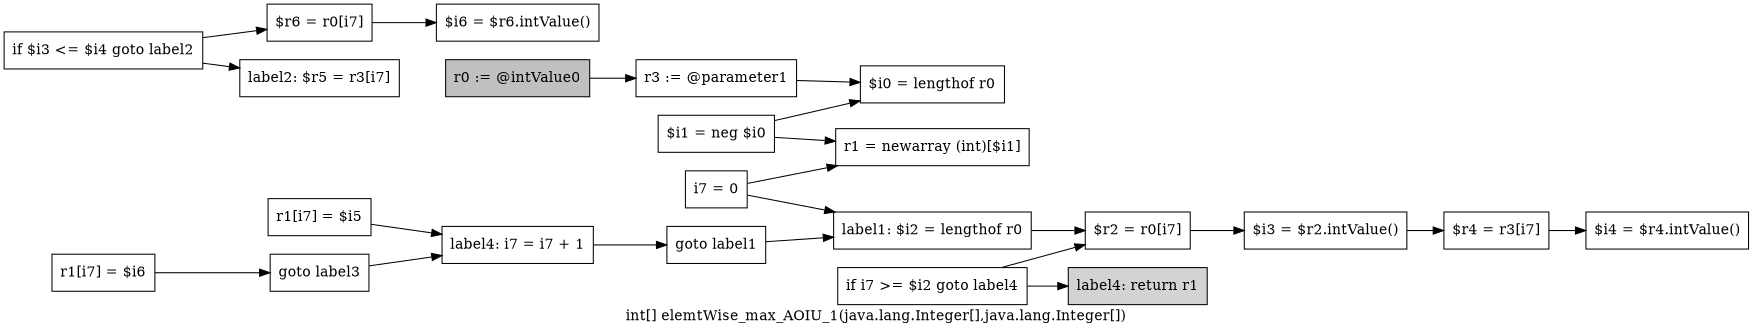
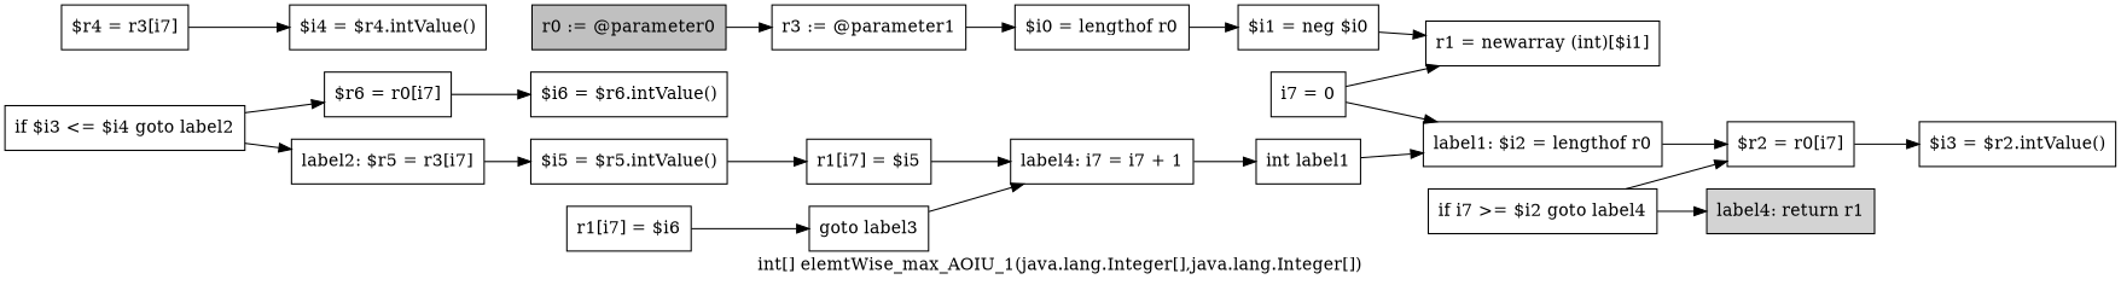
  digraph {
    fontname="DejaVu Serif"
    label="int[] elemtWise_max_AOIU_1(java.lang.Integer[],java.lang.Integer[])"
    rankdir=LR
    node [fontname="DejaVu Serif" shape=box]
    edge [fontname="DejaVu Serif"]
-   n1 [fillcolor=gray label="r0 := @intValue0" style=filled]
+   n1 [fillcolor=gray label="r0 := @parameter0" style=filled]
    n2 [label="r3 := @parameter1"]
    n3 [label="$i0 = lengthof r0"]
    n4 [label="$i1 = neg $i0"]
    n5 [label="r1 = newarray (int)[$i1]"]
    n6 [label="i7 = 0"]
    n7 [label="label1: $i2 = lengthof r0"]
    n8 [label="$r2 = r0[i7]"]
    n9 [label="if i7 >= $i2 goto label4"]
    n10 [fillcolor=lightgray label="label4: return r1" style=filled]
    n11 [label="$i3 = $r2.intValue()"]
    n12 [label="$r4 = r3[i7]"]
    n13 [label="$i4 = $r4.intValue()"]
    n14 [label="if $i3 <= $i4 goto label2"]
    n15 [label="$r6 = r0[i7]"]
    n16 [label="label2: $r5 = r3[i7]"]
    n17 [label="$i6 = $r6.intValue()"]
+   n18 [label="$i5 = $r5.intValue()"]
    n19 [label="r1[i7] = $i5"]
    n20 [label="r1[i7] = $i6"]
    n21 [label="goto label3"]
    n22 [label="label4: i7 = i7 + 1"]
-   n23 [label="goto label1"]
+   n23 [label="int label1"]
    n1 -> n2
    n2 -> n3
-   n4 -> n3
+   n3 -> n4
    n4 -> n5
    n6 -> n5
    n6 -> n7
    n7 -> n8
    n8 -> n11
    n9 -> n8
    n9 -> n10
-   n11 -> n12
    n12 -> n13
    n14 -> n15
    n14 -> n16
    n15 -> n17
+   n16 -> n18
+   n18 -> n19
    n19 -> n22
    n20 -> n21
    n21 -> n22
    n22 -> n23
    n23 -> n7
  }
